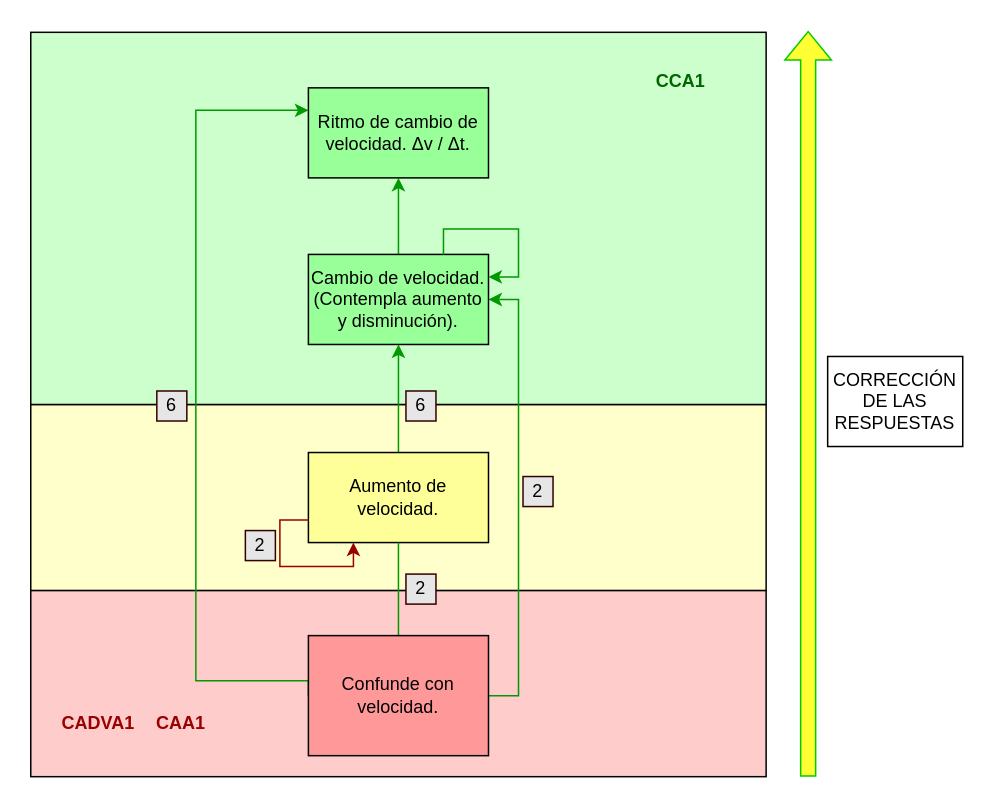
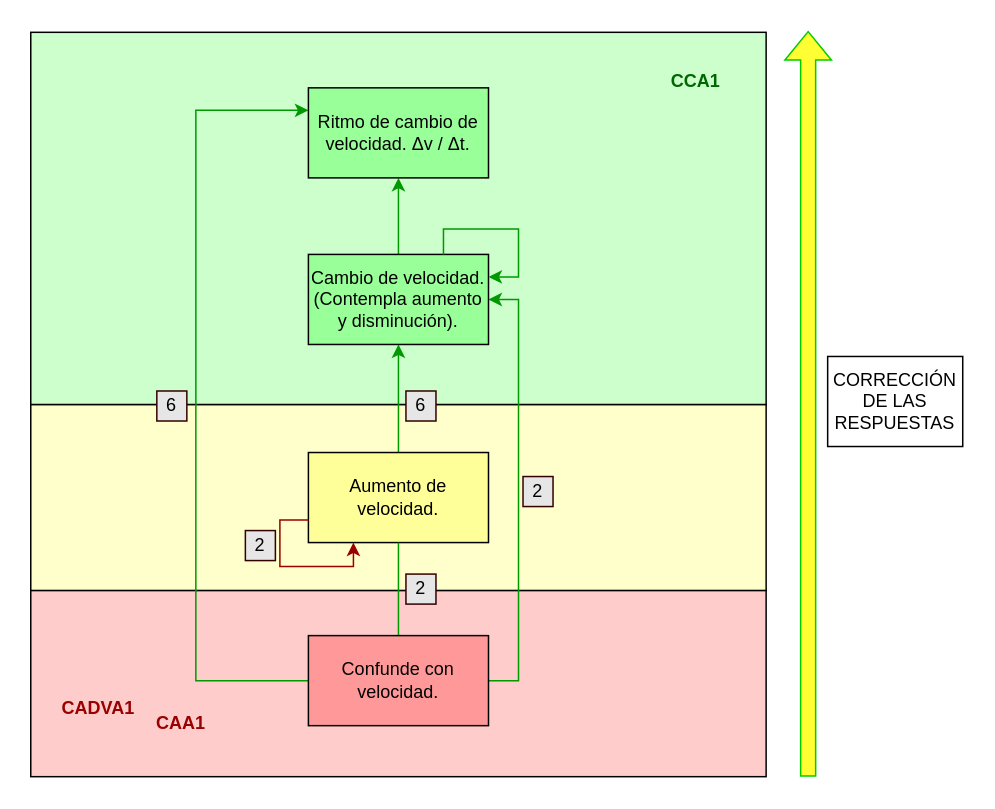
  <mxCell id="0" />
  <mxCell id="1" parent="0" />
  <mxCell id="2" value="" style="rounded=0;whiteSpace=wrap;html=1;fillColor=#FFFFCC;" parent="1" vertex="1"><mxGeometry x="20" y="269" width="490" height="124" as="geometry" /></mxCell>
  <mxCell id="3" value="" style="rounded=0;whiteSpace=wrap;html=1;fillColor=#FFCCCC;" parent="1" vertex="1"><mxGeometry x="20" y="393" width="490" height="124" as="geometry" /></mxCell>
  <mxCell id="4" value="" style="rounded=0;whiteSpace=wrap;html=1;fillColor=#CCFFCC;" parent="1" vertex="1"><mxGeometry x="20" y="21" width="490" height="248" as="geometry" /></mxCell>
  <mxCell id="5" style="edgeStyle=orthogonalEdgeStyle;rounded=0;orthogonalLoop=1;jettySize=auto;html=1;exitX=0.5;exitY=0;exitDx=0;exitDy=0;entryX=0.5;entryY=1;entryDx=0;entryDy=0;strokeColor=#009900;" edge="1" parent="1" source="6" target="19"><mxGeometry relative="1" as="geometry" /></mxCell>
  <mxCell id="6" value="Aumento de velocidad." style="rounded=0;whiteSpace=wrap;html=1;fillColor=#FFFF99;" parent="1" vertex="1"><mxGeometry x="205" y="301" width="120" height="60" as="geometry" /></mxCell>
  <mxCell id="7" style="edgeStyle=orthogonalEdgeStyle;rounded=0;orthogonalLoop=1;jettySize=auto;html=1;exitX=0.5;exitY=0;exitDx=0;exitDy=0;entryX=0.5;entryY=1;entryDx=0;entryDy=0;strokeColor=#009900;endArrow=none;" edge="1" parent="1" source="10" target="6"><mxGeometry relative="1" as="geometry" /></mxCell>
  <mxCell id="8" style="edgeStyle=orthogonalEdgeStyle;rounded=0;orthogonalLoop=1;jettySize=auto;html=1;exitX=1;exitY=0.5;exitDx=0;exitDy=0;entryX=1;entryY=0.5;entryDx=0;entryDy=0;strokeColor=#009900;" edge="1" parent="1" source="10" target="19"><mxGeometry relative="1" as="geometry" /></mxCell>
  <mxCell id="9" style="edgeStyle=orthogonalEdgeStyle;rounded=0;orthogonalLoop=1;jettySize=auto;html=1;exitX=0;exitY=0.5;exitDx=0;exitDy=0;entryX=0;entryY=0.25;entryDx=0;entryDy=0;strokeColor=#009900;" edge="1" parent="1" source="10" target="20"><mxGeometry relative="1" as="geometry"><Array as="points"><mxPoint x="130" y="453" /><mxPoint x="130" y="73" /></Array></mxGeometry></mxCell>
- <mxCell id="10" value="Confunde con velocidad." style="rounded=0;whiteSpace=wrap;html=1;fillColor=#FF9999;" parent="1" vertex="1"><mxGeometry x="205" y="423" width="120" height="80" as="geometry" /></mxCell>
+ <mxCell id="10" value="Confunde con velocidad." style="rounded=0;whiteSpace=wrap;html=1;fillColor=#FF9999;" parent="1" vertex="1"><mxGeometry x="205" y="423" width="120" height="60" as="geometry" /></mxCell>
  <mxCell id="11" value="2" style="rounded=0;whiteSpace=wrap;html=1;strokeColor=#330000;fillColor=#E6E6E6;" parent="1" vertex="1"><mxGeometry x="270" y="382" width="20" height="20" as="geometry" /></mxCell>
  <mxCell id="12" value="2" style="rounded=0;whiteSpace=wrap;html=1;strokeColor=#330000;fillColor=#E6E6E6;" parent="1" vertex="1"><mxGeometry x="348" y="317" width="20" height="20" as="geometry" /></mxCell>
  <mxCell id="13" value="&lt;span style=&quot;&quot; lang=&quot;ES&quot;&gt;&lt;b&gt;&lt;font color=&quot;#990000&quot;&gt;CAA1&lt;/font&gt;&lt;/b&gt;&lt;/span&gt;" style="text;whiteSpace=wrap;html=1;" parent="1" vertex="1"><mxGeometry x="102" y="467.82" width="41.65" height="29.18" as="geometry" /></mxCell>
- <mxCell id="14" value="&lt;span style=&quot;&quot; lang=&quot;ES&quot;&gt;&lt;b&gt;&lt;font color=&quot;#006600&quot;&gt;CCA1&lt;br&gt;&lt;/font&gt;&lt;/b&gt;&lt;/span&gt;" style="text;whiteSpace=wrap;html=1;" parent="1" vertex="1"><mxGeometry x="435" y="40" width="45.41" height="27.03" as="geometry" /></mxCell>
- <mxCell id="15" value="&lt;span style=&quot;&quot; lang=&quot;ES&quot;&gt;&lt;b&gt;&lt;font color=&quot;#990000&quot;&gt;CADVA1&lt;/font&gt;&lt;/b&gt;&lt;/span&gt;" style="text;whiteSpace=wrap;html=1;" parent="1" vertex="1"><mxGeometry x="39.17" y="467.82" width="41.65" height="29.18" as="geometry" /></mxCell>
+ <mxCell id="14" value="&lt;span style=&quot;&quot; lang=&quot;ES&quot;&gt;&lt;b&gt;&lt;font color=&quot;#006600&quot;&gt;CCA1&lt;br&gt;&lt;/font&gt;&lt;/b&gt;&lt;/span&gt;" style="text;whiteSpace=wrap;html=1;" parent="1" vertex="1"><mxGeometry x="445" y="40" width="45.41" height="27.03" as="geometry" /></mxCell>
+ <mxCell id="15" value="&lt;span style=&quot;&quot; lang=&quot;ES&quot;&gt;&lt;b&gt;&lt;font color=&quot;#990000&quot;&gt;CADVA1&lt;/font&gt;&lt;/b&gt;&lt;/span&gt;" style="text;whiteSpace=wrap;html=1;" parent="1" vertex="1"><mxGeometry x="39.17" y="457.82" width="41.65" height="29.18" as="geometry" /></mxCell>
  <mxCell id="16" value="" style="shape=flexArrow;endArrow=classic;html=1;rounded=0;strokeColor=#00CC00;fontColor=#006600;fillColor=#FFFF33;" parent="1" edge="1"><mxGeometry width="50" height="50" relative="1" as="geometry"><mxPoint x="538" y="517" as="sourcePoint" /><mxPoint x="538" y="20" as="targetPoint" /></mxGeometry></mxCell>
  <mxCell id="17" value="CORRECCIÓN DE LAS RESPUESTAS" style="rounded=0;whiteSpace=wrap;html=1;rotation=0;" parent="1" vertex="1"><mxGeometry x="551" y="237" width="90" height="60" as="geometry" /></mxCell>
  <mxCell id="18" style="edgeStyle=orthogonalEdgeStyle;rounded=0;orthogonalLoop=1;jettySize=auto;html=1;exitX=0.5;exitY=0;exitDx=0;exitDy=0;entryX=0.5;entryY=1;entryDx=0;entryDy=0;strokeColor=#009900;" edge="1" parent="1" source="19" target="20"><mxGeometry relative="1" as="geometry" /></mxCell>
  <mxCell id="19" value="Cambio de velocidad. (Contempla aumento y disminución)." style="rounded=0;whiteSpace=wrap;html=1;fillColor=#99FF99;" parent="1" vertex="1"><mxGeometry x="205" y="169" width="120" height="60" as="geometry" /></mxCell>
  <mxCell id="20" value="Ritmo de cambio de velocidad. Δv / Δt." style="rounded=0;whiteSpace=wrap;html=1;fillColor=#99FF99;" parent="1" vertex="1"><mxGeometry x="205" y="58" width="120" height="60" as="geometry" /></mxCell>
  <mxCell id="21" value="6" style="rounded=0;whiteSpace=wrap;html=1;strokeColor=#330000;fillColor=#E6E6E6;" parent="1" vertex="1"><mxGeometry x="270" y="260" width="20" height="20" as="geometry" /></mxCell>
  <mxCell id="22" value="2" style="rounded=0;whiteSpace=wrap;html=1;strokeColor=#330000;fillColor=#E6E6E6;" parent="1" vertex="1"><mxGeometry x="163" y="353" width="20" height="20" as="geometry" /></mxCell>
  <mxCell id="23" value="6" style="rounded=0;whiteSpace=wrap;html=1;strokeColor=#330000;fillColor=#E6E6E6;" vertex="1" parent="1"><mxGeometry x="104" y="260" width="20" height="20" as="geometry" /></mxCell>
  <mxCell id="24" style="edgeStyle=orthogonalEdgeStyle;rounded=0;orthogonalLoop=1;jettySize=auto;html=1;exitX=0;exitY=0.75;exitDx=0;exitDy=0;entryX=0.25;entryY=1;entryDx=0;entryDy=0;strokeColor=#990000;" edge="1" parent="1" source="6" target="6"><mxGeometry relative="1" as="geometry"><Array as="points"><mxPoint x="186" y="346" /><mxPoint x="186" y="377" /><mxPoint x="235" y="377" /></Array></mxGeometry></mxCell>
  <mxCell id="25" style="edgeStyle=orthogonalEdgeStyle;rounded=0;orthogonalLoop=1;jettySize=auto;html=1;exitX=0.75;exitY=0;exitDx=0;exitDy=0;entryX=1;entryY=0.25;entryDx=0;entryDy=0;strokeColor=#009900;" edge="1" parent="1" source="19" target="19"><mxGeometry relative="1" as="geometry"><Array as="points"><mxPoint x="295" y="152" /><mxPoint x="345" y="152" /><mxPoint x="345" y="184" /></Array></mxGeometry></mxCell>
